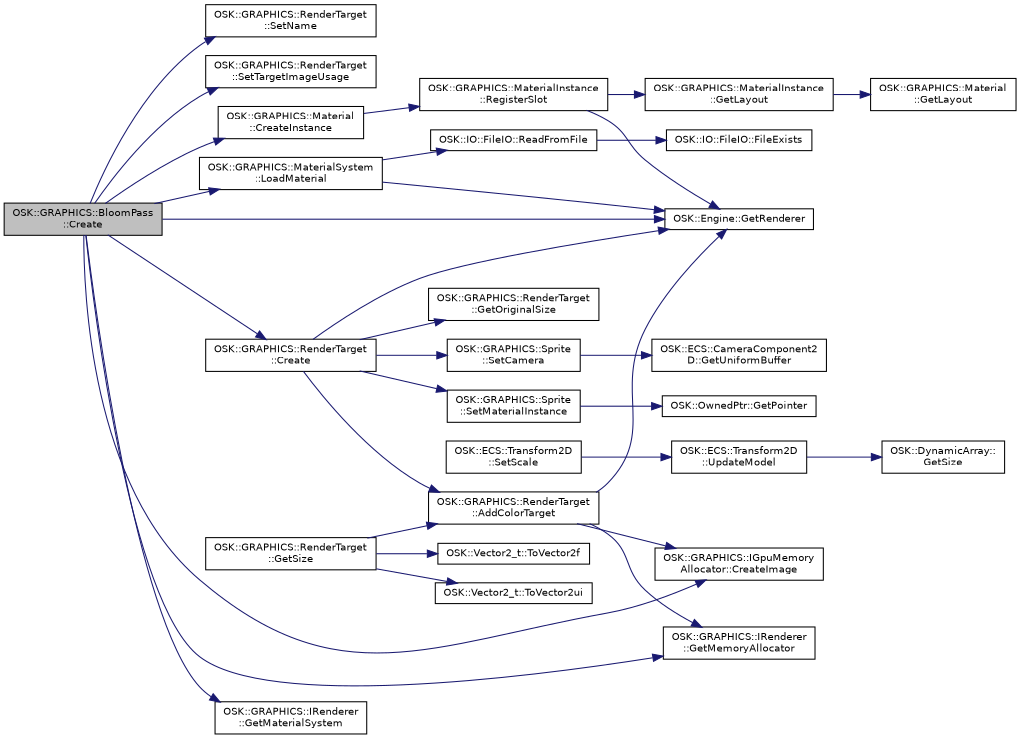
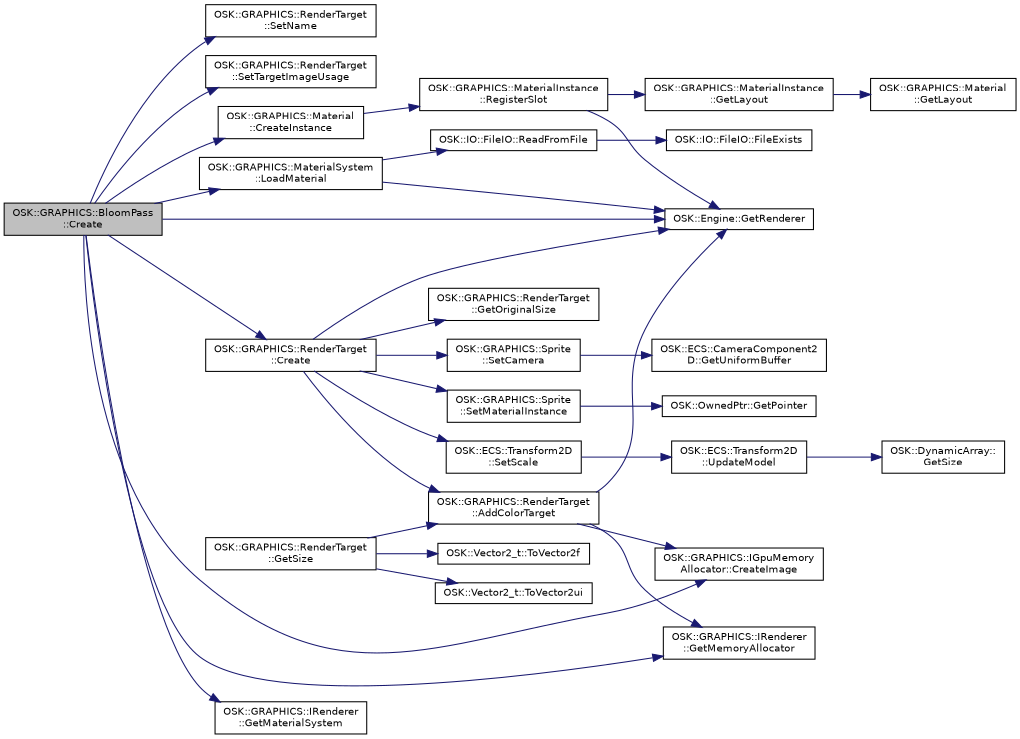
  digraph {
    rankdir=LR
    node [color=black fillcolor=white fontname=Helvetica fontsize=10 shape=record style=filled]
    edge [color=midnightblue fontname=Helvetica fontsize=10 labelfontname=Helvetica labelfontsize=10 style=solid]
    n1 [fillcolor=grey75 fontcolor=black height=0.2 label="OSK::GRAPHICS::BloomPass\l::Create" width=0.4]
    n2 [height=0.2 label="OSK::GRAPHICS::RenderTarget\l::Create" width=0.4]
    n3 [height=0.2 label="OSK::GRAPHICS::IGpuMemory\lAllocator::CreateImage" width=0.4]
    n4 [height=0.2 label="OSK::GRAPHICS::IRenderer\l::GetMemoryAllocator" width=0.4]
    n5 [height=0.2 label="OSK::Engine::GetRenderer" width=0.4]
    n6 [height=0.2 label="OSK::GRAPHICS::Material\l::CreateInstance" width=0.4]
    n7 [height=0.2 label="OSK::GRAPHICS::IRenderer\l::GetMaterialSystem" width=0.4]
    n8 [height=0.2 label="OSK::GRAPHICS::MaterialSystem\l::LoadMaterial" width=0.4]
    n9 [height=0.2 label="OSK::GRAPHICS::RenderTarget\l::SetName" width=0.4]
    n10 [height=0.2 label="OSK::GRAPHICS::RenderTarget\l::SetTargetImageUsage" width=0.4]
    n11 [height=0.2 label="OSK::GRAPHICS::RenderTarget\l::AddColorTarget" width=0.4]
    n12 [height=0.2 label="OSK::GRAPHICS::RenderTarget\l::GetOriginalSize" width=0.4]
    n13 [height=0.2 label="OSK::GRAPHICS::Sprite\l::SetCamera" width=0.4]
    n14 [height=0.2 label="OSK::GRAPHICS::Sprite\l::SetMaterialInstance" width=0.4]
    n15 [height=0.2 label="OSK::ECS::Transform2D\l::SetScale" width=0.4]
    n16 [height=0.2 label="OSK::GRAPHICS::MaterialInstance\l::RegisterSlot" width=0.4]
    n17 [height=0.2 label="OSK::IO::FileIO::ReadFromFile" width=0.4]
    n18 [height=0.2 label="OSK::ECS::CameraComponent2\lD::GetUniformBuffer" width=0.4]
    n19 [height=0.2 label="OSK::OwnedPtr::GetPointer" width=0.4]
    n20 [height=0.2 label="OSK::ECS::Transform2D\l::UpdateModel" width=0.4]
    n21 [height=0.2 label="OSK::GRAPHICS::RenderTarget\l::GetSize" width=0.4]
    n22 [height=0.2 label="OSK::Vector2_t::ToVector2f" width=0.4]
    n23 [height=0.2 label="OSK::Vector2_t::ToVector2ui" width=0.4]
    n24 [height=0.2 label="OSK::DynamicArray::\lGetSize" width=0.4]
    n25 [height=0.2 label="OSK::GRAPHICS::MaterialInstance\l::GetLayout" width=0.4]
    n26 [height=0.2 label="OSK::GRAPHICS::Material\l::GetLayout" width=0.4]
    n27 [height=0.2 label="OSK::IO::FileIO::FileExists" width=0.4]
    n1 -> n2
    n1 -> n3
    n1 -> n4
    n1 -> n5
    n1 -> n6
    n1 -> n7
    n1 -> n8
    n1 -> n9
    n1 -> n10
    n2 -> n5
    n2 -> n11
    n2 -> n12
    n2 -> n13
    n2 -> n14
+   n2 -> n15
    n6 -> n16
    n8 -> n5
    n8 -> n17
    n11 -> n3
    n11 -> n4
    n11 -> n5
    n13 -> n18
    n14 -> n19
    n15 -> n20
    n16 -> n5
    n16 -> n25
    n17 -> n27
    n20 -> n24
    n21 -> n11
    n21 -> n22
    n21 -> n23
    n25 -> n26
  }
